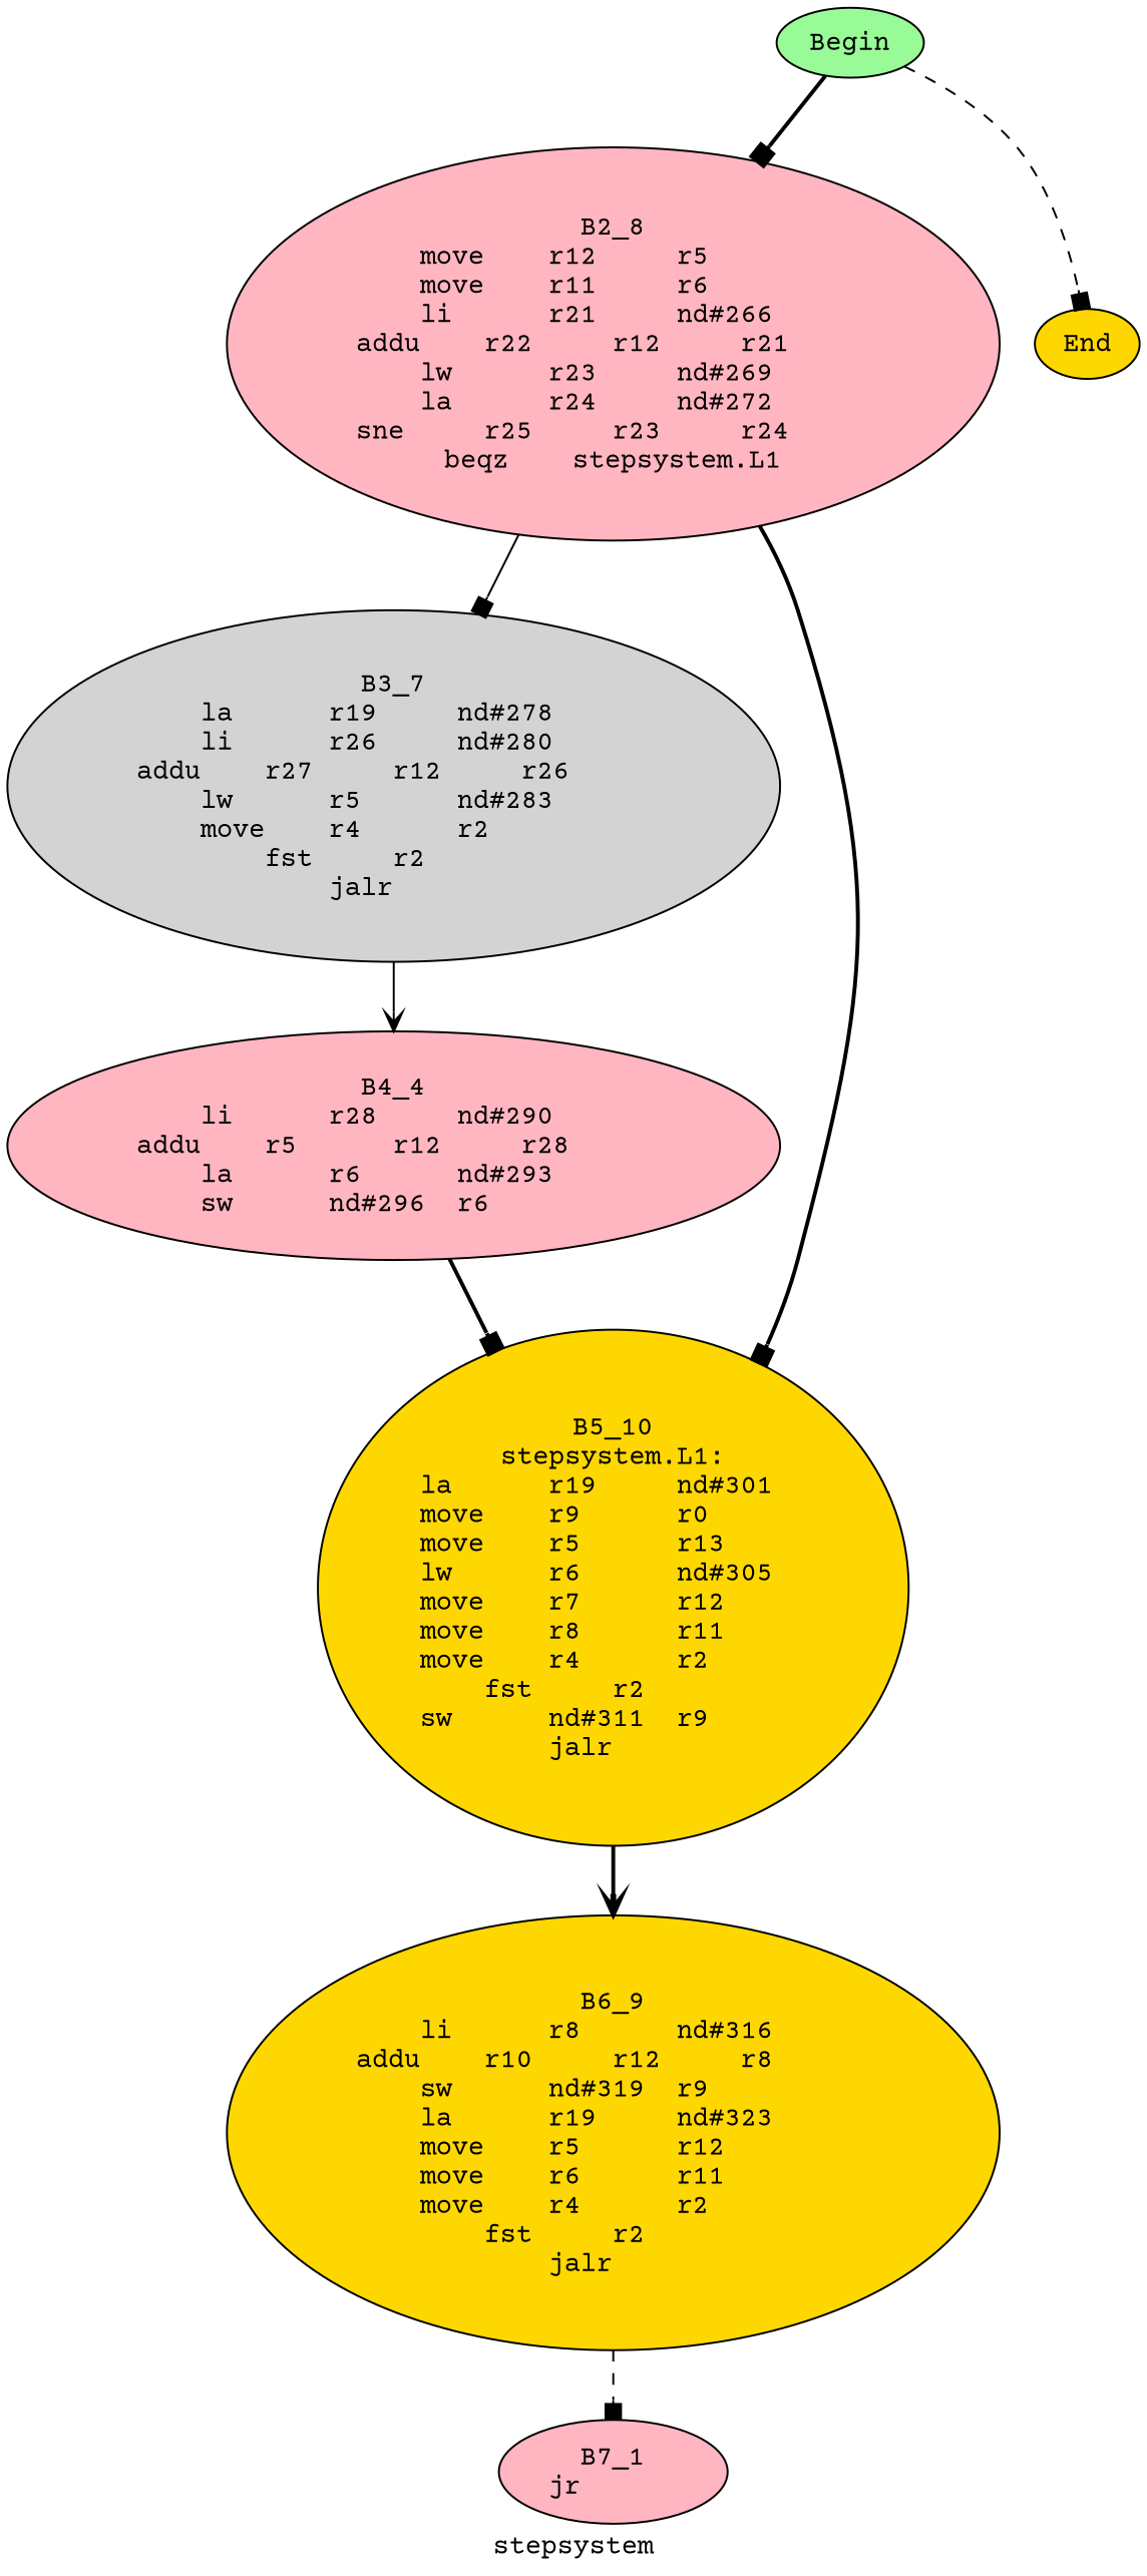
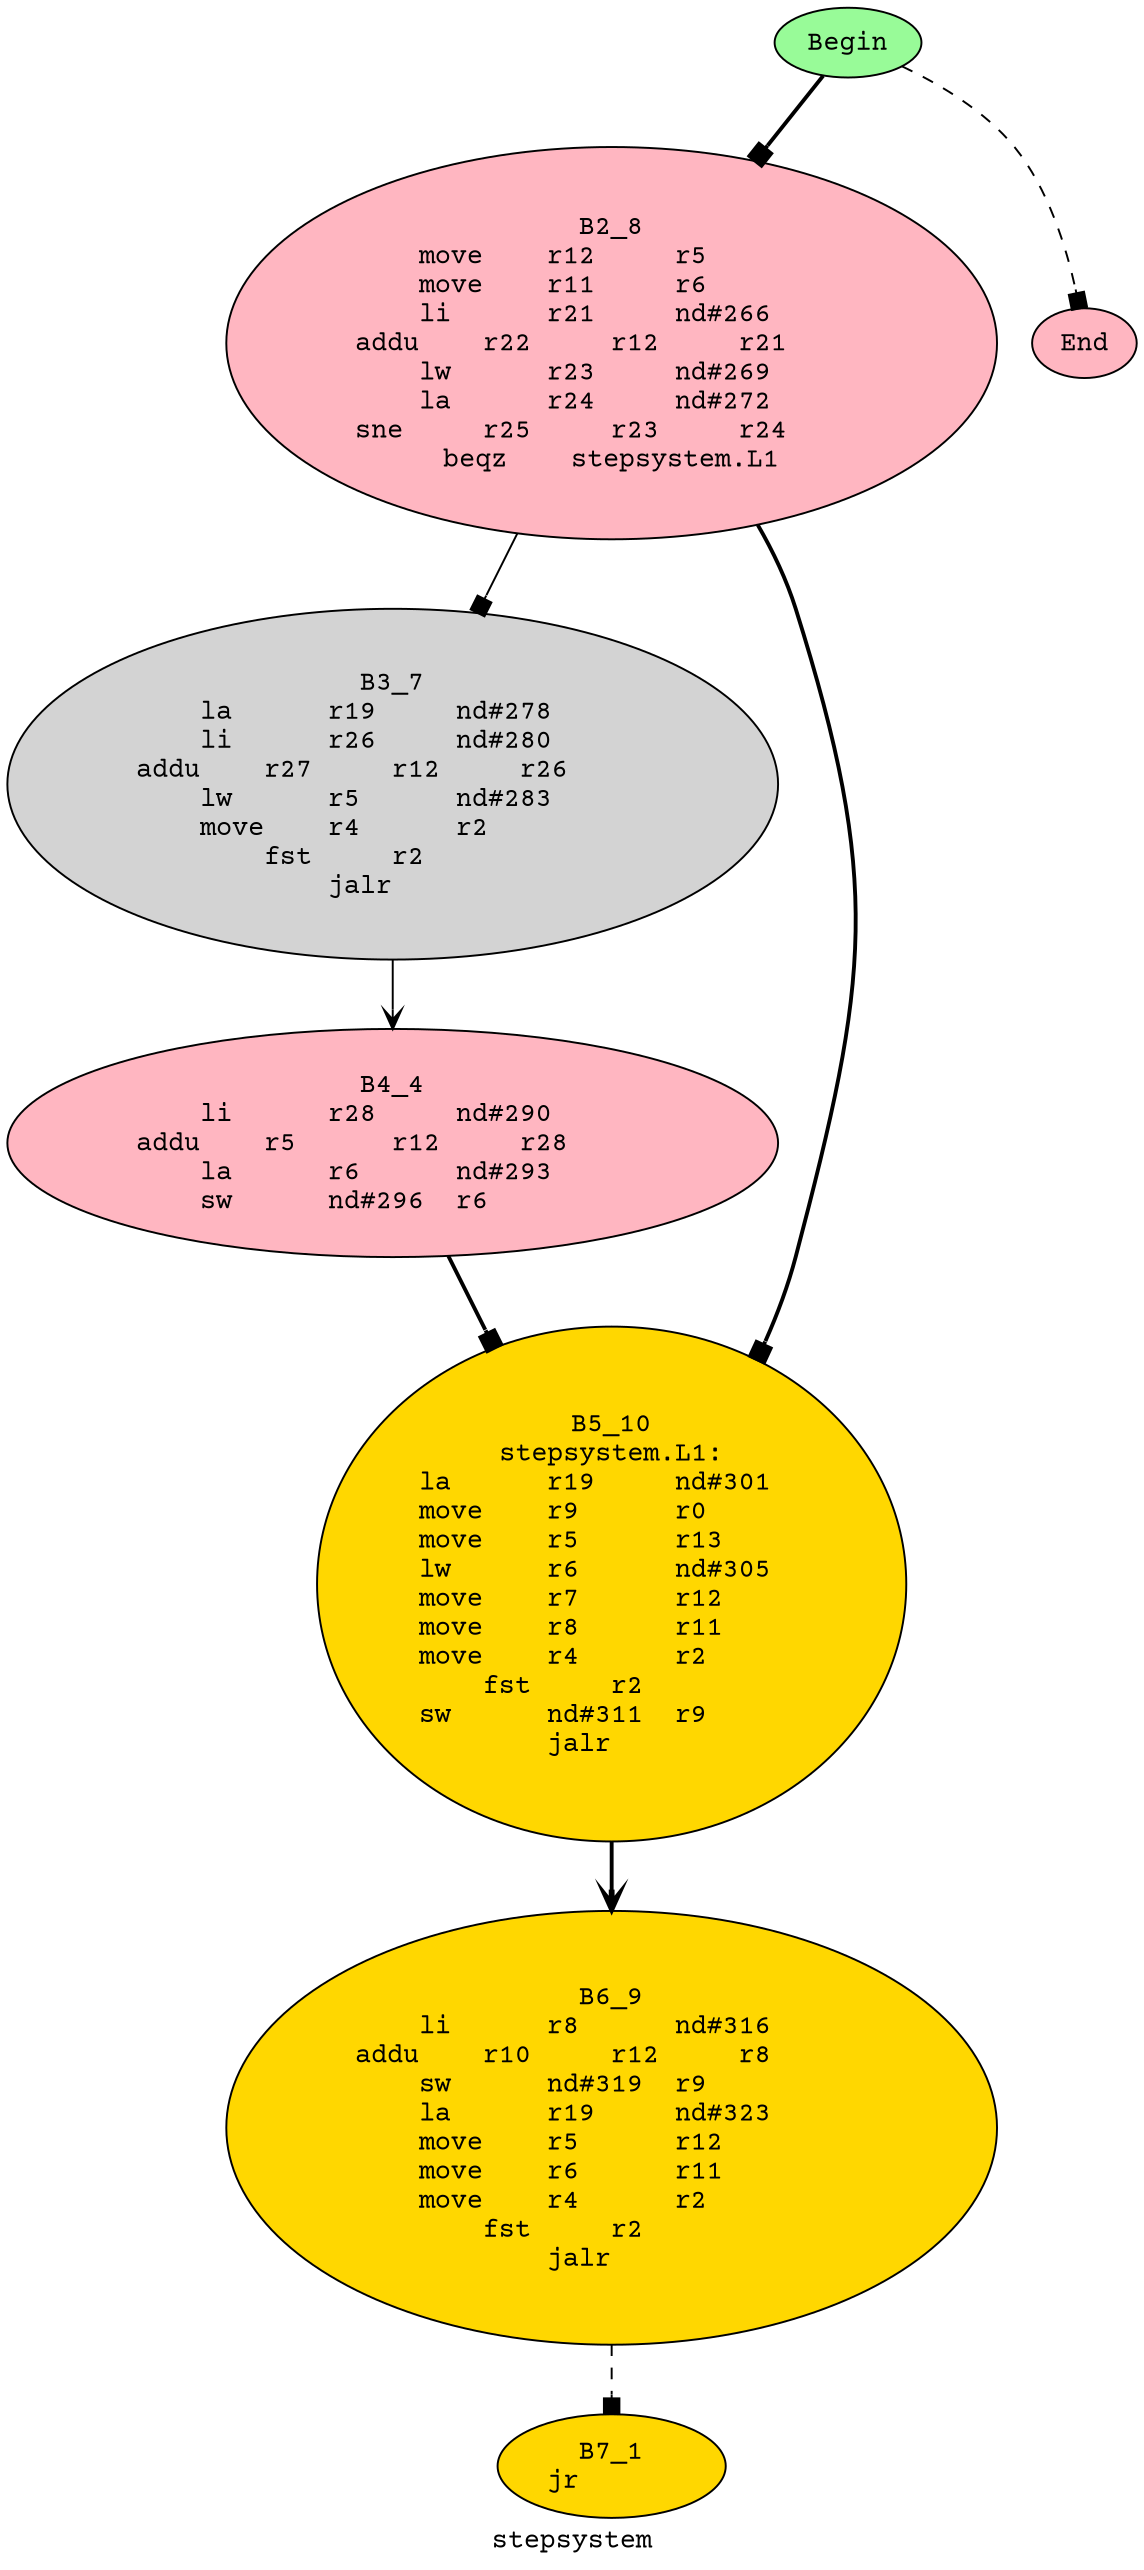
  digraph {
    color=purple
    fontname="Courier Prime"
    label=stepsystem
    style=dashed
    node [fillcolor=lightpink fontname="Courier Prime" style=filled]
    edge [arrowhead=box fontname="Courier Prime" style=bold]
    n1 [fillcolor=palegreen label=Begin]
    n2 [label="B2_8\nmove	r12	r5	\nmove	r11	r6	\nli	r21	nd#266	\naddu	r22	r12	r21	\nlw	r23	nd#269	\nla	r24	nd#272	\nsne	r25	r23	r24	\nbeqz	stepsystem.L1\n"]
-   n3 [fillcolor=gold label=End]
+   n3 [label=End]
    n4 [fillcolor=lightgrey label="B3_7\nla	r19	nd#278	\nli	r26	nd#280	\naddu	r27	r12	r26	\nlw	r5	nd#283	\nmove	r4	r2	\nfst	r2	\njalr	\n"]
    n5 [fillcolor=gold label="B5_10\nstepsystem.L1:\nla	r19	nd#301	\nmove	r9	r0	\nmove	r5	r13	\nlw	r6	nd#305	\nmove	r7	r12	\nmove	r8	r11	\nmove	r4	r2	\nfst	r2	\nsw	nd#311	r9	\njalr	\n"]
    n6 [label="B4_4\nli	r28	nd#290	\naddu	r5	r12	r28	\nla	r6	nd#293	\nsw	nd#296	r6	\n"]
    n7 [fillcolor=gold label="B6_9\nli	r8	nd#316	\naddu	r10	r12	r8	\nsw	nd#319	r9	\nla	r19	nd#323	\nmove	r5	r12	\nmove	r6	r11	\nmove	r4	r2	\nfst	r2	\njalr	\n"]
-   n8 [label="B7_1\njr	\n"]
+   n8 [fillcolor=gold label="B7_1\njr	\n"]
    n1 -> n2
    n1 -> n3 [style=dashed]
    n2 -> n4 [style=solid]
    n2 -> n5
    n4 -> n6 [arrowhead=vee style=solid]
    n5 -> n7 [arrowhead=vee]
    n6 -> n5
    n7 -> n8 [style=dashed]
  }
